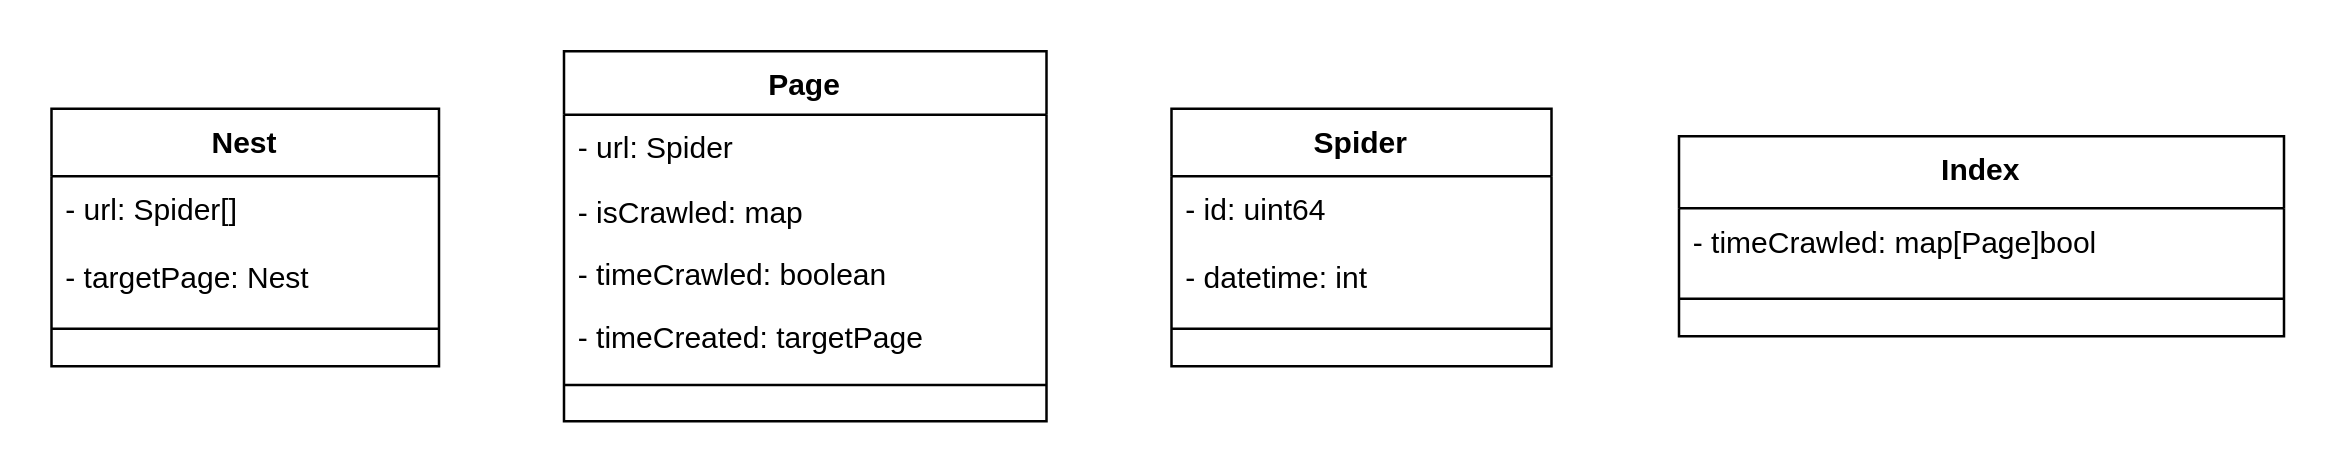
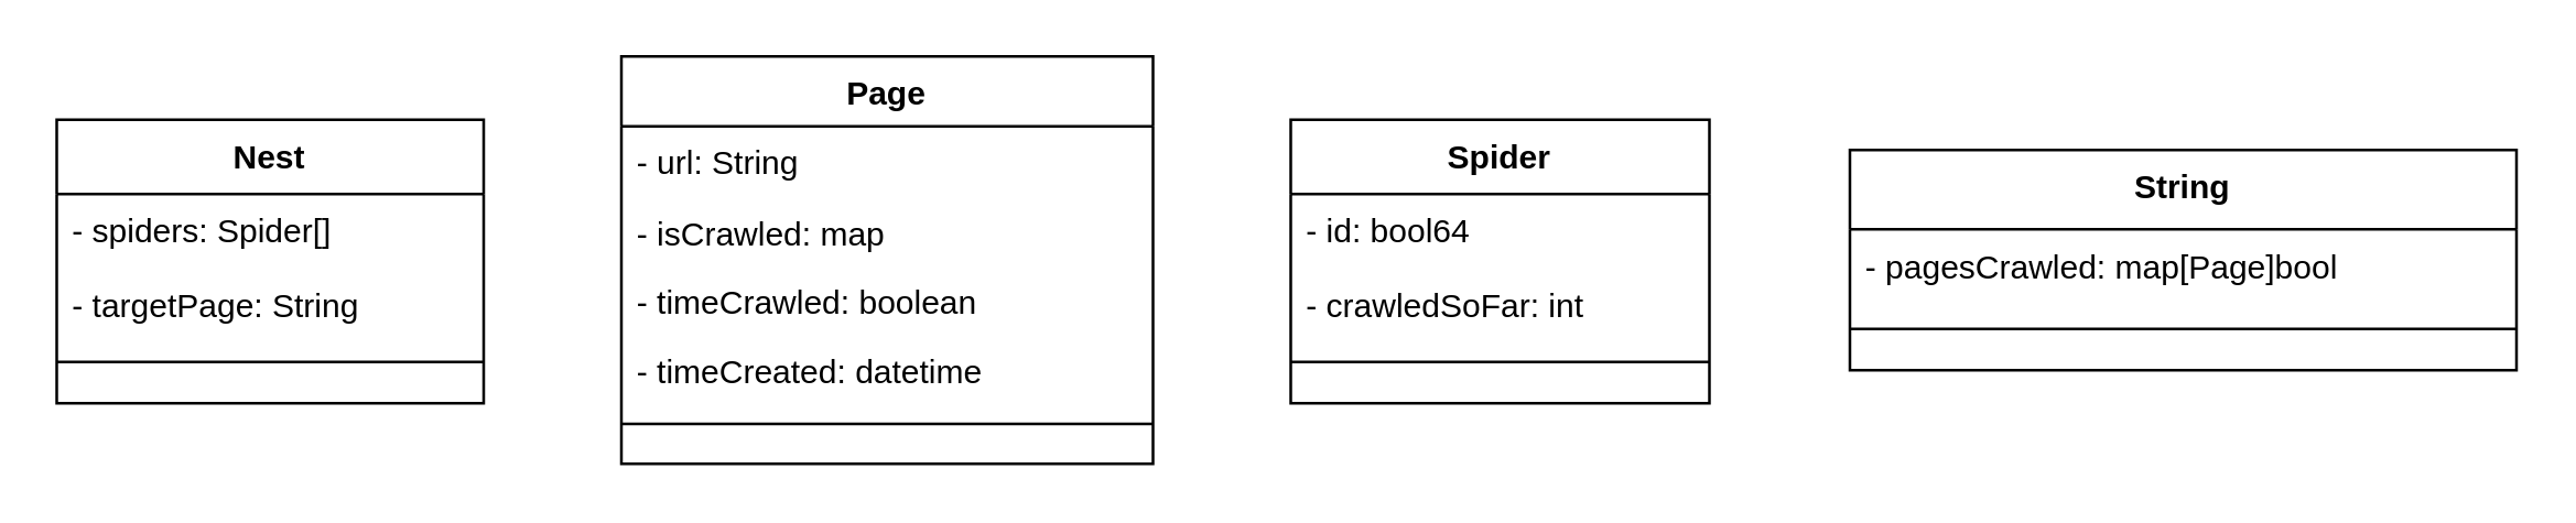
  <mxCell id="0" />
  <mxCell id="1" parent="0" />
  <mxCell id="2" value="Nest" style="swimlane;fontStyle=1;align=center;verticalAlign=top;childLayout=stackLayout;horizontal=1;startSize=27;horizontalStack=0;resizeParent=1;resizeParentMax=0;resizeLast=0;collapsible=0;marginBottom=0;" parent="1" vertex="1"><mxGeometry x="20" y="43" width="155" height="103" as="geometry" /></mxCell>
- <mxCell id="3" value="- url: Spider[]" style="text;strokeColor=none;fillColor=none;align=left;verticalAlign=top;spacingLeft=4;spacingRight=4;overflow=hidden;rotatable=0;points=[[0,0.5],[1,0.5]];portConstraint=eastwest;" parent="2" vertex="1"><mxGeometry y="27" width="155" height="27" as="geometry" /></mxCell>
- <mxCell id="4" value="- targetPage: Nest" style="text;strokeColor=none;fillColor=none;align=left;verticalAlign=top;spacingLeft=4;spacingRight=4;overflow=hidden;rotatable=0;points=[[0,0.5],[1,0.5]];portConstraint=eastwest;" parent="2" vertex="1"><mxGeometry y="54" width="155" height="27" as="geometry" /></mxCell>
+ <mxCell id="3" value="- spiders: Spider[]" style="text;strokeColor=none;fillColor=none;align=left;verticalAlign=top;spacingLeft=4;spacingRight=4;overflow=hidden;rotatable=0;points=[[0,0.5],[1,0.5]];portConstraint=eastwest;" parent="2" vertex="1"><mxGeometry y="27" width="155" height="27" as="geometry" /></mxCell>
+ <mxCell id="4" value="- targetPage: String" style="text;strokeColor=none;fillColor=none;align=left;verticalAlign=top;spacingLeft=4;spacingRight=4;overflow=hidden;rotatable=0;points=[[0,0.5],[1,0.5]];portConstraint=eastwest;" parent="2" vertex="1"><mxGeometry y="54" width="155" height="27" as="geometry" /></mxCell>
  <mxCell id="5" style="line;strokeWidth=1;fillColor=none;align=left;verticalAlign=middle;spacingTop=-1;spacingLeft=3;spacingRight=3;rotatable=0;labelPosition=right;points=[];portConstraint=eastwest;strokeColor=inherit;" parent="2" vertex="1"><mxGeometry y="81" width="155" height="14" as="geometry" /></mxCell>
  <mxCell id="6" value="Page" style="swimlane;fontStyle=1;align=center;verticalAlign=top;childLayout=stackLayout;horizontal=1;startSize=25.364;horizontalStack=0;resizeParent=1;resizeParentMax=0;resizeLast=0;collapsible=0;marginBottom=0;" parent="1" vertex="1"><mxGeometry x="225" y="20" width="193" height="148" as="geometry" /></mxCell>
- <mxCell id="7" value="- url: Spider" style="text;strokeColor=none;fillColor=none;align=left;verticalAlign=top;spacingLeft=4;spacingRight=4;overflow=hidden;rotatable=0;points=[[0,0.5],[1,0.5]];portConstraint=eastwest;" parent="6" vertex="1"><mxGeometry y="25" width="193" height="25" as="geometry" /></mxCell>
+ <mxCell id="7" value="- url: String" style="text;strokeColor=none;fillColor=none;align=left;verticalAlign=top;spacingLeft=4;spacingRight=4;overflow=hidden;rotatable=0;points=[[0,0.5],[1,0.5]];portConstraint=eastwest;" parent="6" vertex="1"><mxGeometry y="25" width="193" height="25" as="geometry" /></mxCell>
  <mxCell id="8" value="- isCrawled: map" style="text;strokeColor=none;fillColor=none;align=left;verticalAlign=top;spacingLeft=4;spacingRight=4;overflow=hidden;rotatable=0;points=[[0,0.5],[1,0.5]];portConstraint=eastwest;" parent="6" vertex="1"><mxGeometry y="51" width="193" height="25" as="geometry" /></mxCell>
  <mxCell id="9" value="- timeCrawled: boolean" style="text;strokeColor=none;fillColor=none;align=left;verticalAlign=top;spacingLeft=4;spacingRight=4;overflow=hidden;rotatable=0;points=[[0,0.5],[1,0.5]];portConstraint=eastwest;" parent="6" vertex="1"><mxGeometry y="76" width="193" height="25" as="geometry" /></mxCell>
- <mxCell id="10" value="- timeCreated: targetPage" style="text;strokeColor=none;fillColor=none;align=left;verticalAlign=top;spacingLeft=4;spacingRight=4;overflow=hidden;rotatable=0;points=[[0,0.5],[1,0.5]];portConstraint=eastwest;" parent="6" vertex="1"><mxGeometry y="101" width="193" height="25" as="geometry" /></mxCell>
+ <mxCell id="10" value="- timeCreated: datetime" style="text;strokeColor=none;fillColor=none;align=left;verticalAlign=top;spacingLeft=4;spacingRight=4;overflow=hidden;rotatable=0;points=[[0,0.5],[1,0.5]];portConstraint=eastwest;" parent="6" vertex="1"><mxGeometry y="101" width="193" height="25" as="geometry" /></mxCell>
  <mxCell id="11" style="line;strokeWidth=1;fillColor=none;align=left;verticalAlign=middle;spacingTop=-1;spacingLeft=3;spacingRight=3;rotatable=0;labelPosition=right;points=[];portConstraint=eastwest;strokeColor=inherit;" parent="6" vertex="1"><mxGeometry y="127" width="193" height="13" as="geometry" /></mxCell>
  <mxCell id="12" value="Spider" style="swimlane;fontStyle=1;align=center;verticalAlign=top;childLayout=stackLayout;horizontal=1;startSize=27;horizontalStack=0;resizeParent=1;resizeParentMax=0;resizeLast=0;collapsible=0;marginBottom=0;" parent="1" vertex="1"><mxGeometry x="468" y="43" width="152" height="103" as="geometry" /></mxCell>
- <mxCell id="13" value="- id: uint64" style="text;strokeColor=none;fillColor=none;align=left;verticalAlign=top;spacingLeft=4;spacingRight=4;overflow=hidden;rotatable=0;points=[[0,0.5],[1,0.5]];portConstraint=eastwest;" parent="12" vertex="1"><mxGeometry y="27" width="152" height="27" as="geometry" /></mxCell>
- <mxCell id="14" value="- datetime: int" style="text;strokeColor=none;fillColor=none;align=left;verticalAlign=top;spacingLeft=4;spacingRight=4;overflow=hidden;rotatable=0;points=[[0,0.5],[1,0.5]];portConstraint=eastwest;" parent="12" vertex="1"><mxGeometry y="54" width="152" height="27" as="geometry" /></mxCell>
+ <mxCell id="13" value="- id: bool64" style="text;strokeColor=none;fillColor=none;align=left;verticalAlign=top;spacingLeft=4;spacingRight=4;overflow=hidden;rotatable=0;points=[[0,0.5],[1,0.5]];portConstraint=eastwest;" parent="12" vertex="1"><mxGeometry y="27" width="152" height="27" as="geometry" /></mxCell>
+ <mxCell id="14" value="- crawledSoFar: int" style="text;strokeColor=none;fillColor=none;align=left;verticalAlign=top;spacingLeft=4;spacingRight=4;overflow=hidden;rotatable=0;points=[[0,0.5],[1,0.5]];portConstraint=eastwest;" parent="12" vertex="1"><mxGeometry y="54" width="152" height="27" as="geometry" /></mxCell>
  <mxCell id="15" style="line;strokeWidth=1;fillColor=none;align=left;verticalAlign=middle;spacingTop=-1;spacingLeft=3;spacingRight=3;rotatable=0;labelPosition=right;points=[];portConstraint=eastwest;strokeColor=inherit;" parent="12" vertex="1"><mxGeometry y="81" width="152" height="14" as="geometry" /></mxCell>
- <mxCell id="16" value="Index" style="swimlane;fontStyle=1;align=center;verticalAlign=top;childLayout=stackLayout;horizontal=1;startSize=28.8;horizontalStack=0;resizeParent=1;resizeParentMax=0;resizeLast=0;collapsible=0;marginBottom=0;" parent="1" vertex="1"><mxGeometry x="671" y="54" width="242" height="80" as="geometry" /></mxCell>
- <mxCell id="17" value="- timeCrawled: map[Page]bool" style="text;strokeColor=none;fillColor=none;align=left;verticalAlign=top;spacingLeft=4;spacingRight=4;overflow=hidden;rotatable=0;points=[[0,0.5],[1,0.5]];portConstraint=eastwest;" parent="16" vertex="1"><mxGeometry y="29" width="242" height="29" as="geometry" /></mxCell>
+ <mxCell id="16" value="String" style="swimlane;fontStyle=1;align=center;verticalAlign=top;childLayout=stackLayout;horizontal=1;startSize=28.8;horizontalStack=0;resizeParent=1;resizeParentMax=0;resizeLast=0;collapsible=0;marginBottom=0;" parent="1" vertex="1"><mxGeometry x="671" y="54" width="242" height="80" as="geometry" /></mxCell>
+ <mxCell id="17" value="- pagesCrawled: map[Page]bool" style="text;strokeColor=none;fillColor=none;align=left;verticalAlign=top;spacingLeft=4;spacingRight=4;overflow=hidden;rotatable=0;points=[[0,0.5],[1,0.5]];portConstraint=eastwest;" parent="16" vertex="1"><mxGeometry y="29" width="242" height="29" as="geometry" /></mxCell>
  <mxCell id="18" style="line;strokeWidth=1;fillColor=none;align=left;verticalAlign=middle;spacingTop=-1;spacingLeft=3;spacingRight=3;rotatable=0;labelPosition=right;points=[];portConstraint=eastwest;strokeColor=inherit;" parent="16" vertex="1"><mxGeometry y="58" width="242" height="14" as="geometry" /></mxCell>
